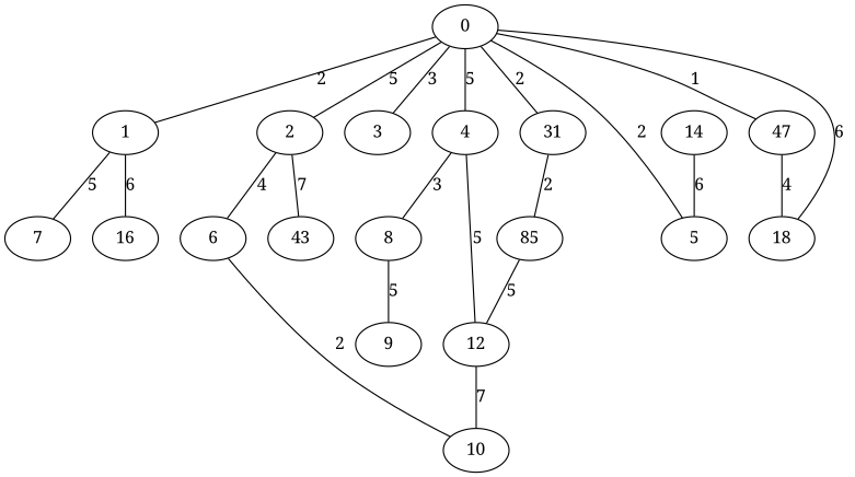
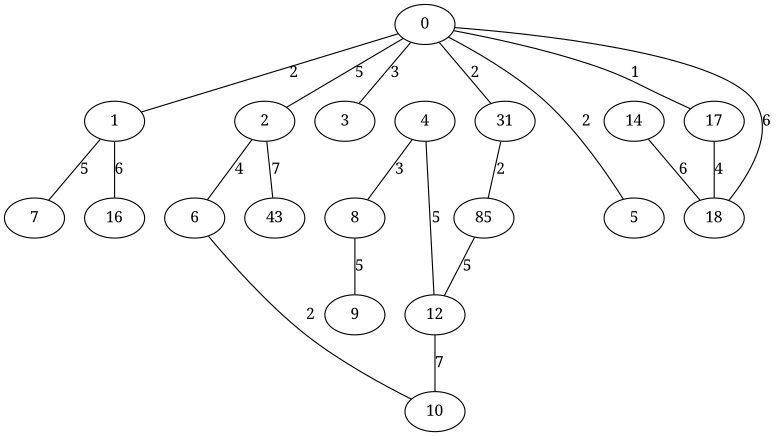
  graph {
    fontname="Noto Serif"
    node [fontname="Noto Serif" habit=4 x=8 y=5]
    edge [fontname="Noto Serif" weight=2]
    0 [habit=1 x=6]
    1 [habit=1 x=6 y=3]
    2 [habit=8 x=3]
    3 [y=6]
    4 [base=1 x=7 y=7]
    5 [habit=7 x=5 y=4]
    n7 [habit=2 label=31 x=5 y=6]
-   17 [y=4 label=47]
+   17 [y=4]
    18 [base=2 habit=2 x=10 y=3]
    7 [habit=10 x=5 y=1]
    16 [habit=7 y=1]
    6 [habit=1 x=2 y=6]
    n13 [habit=7 label=43 x=1 y=3]
    8 [habit=5 y=8]
    12 [x=5 y=9]
    n16 [habit=5 label=85 x=4 y=7]
    14 [habit=9 x=9]
    10 [habit=10 x=2 y=8]
    9 [habit=11 x=10 y=10]
    0 -- 1 [label=2]
    0 -- 2 [label=5 weight=5]
    0 -- 3 [label=3 weight=3]
-   0 -- 4 [label=5 weight=5]
    0 -- 5 [label=2]
    0 -- n7 [label=2]
    0 -- 17 [label=1 weight=1]
    0 -- 18 [label=6 weight=6]
    1 -- 7 [label=5 weight=5]
    1 -- 16 [label=6 weight=6]
    2 -- 6 [label=4 weight=4]
    2 -- n13 [label=7 weight=7]
    4 -- 8 [label=3 weight=3]
    4 -- 12 [label=5 weight=5]
    n7 -- n16 [label=2]
    17 -- 18 [label=4 weight=4]
    6 -- 10 [label=2]
    8 -- 9 [label=5 weight=6]
    12 -- 10 [label=7 weight=7]
    n16 -- 12 [label=5 weight=5]
-   14 -- 5 [label=6 weight=6]
+   14 -- 18 [label=6 weight=6]
  }
